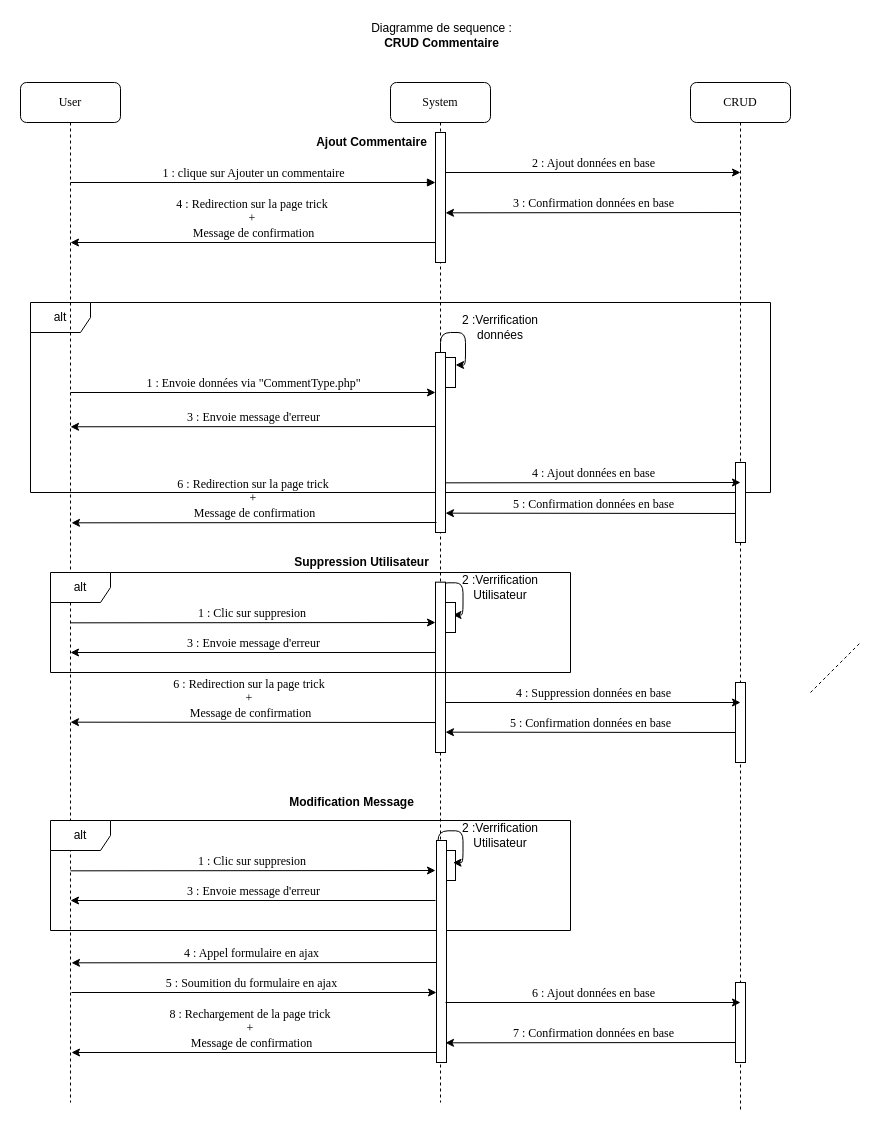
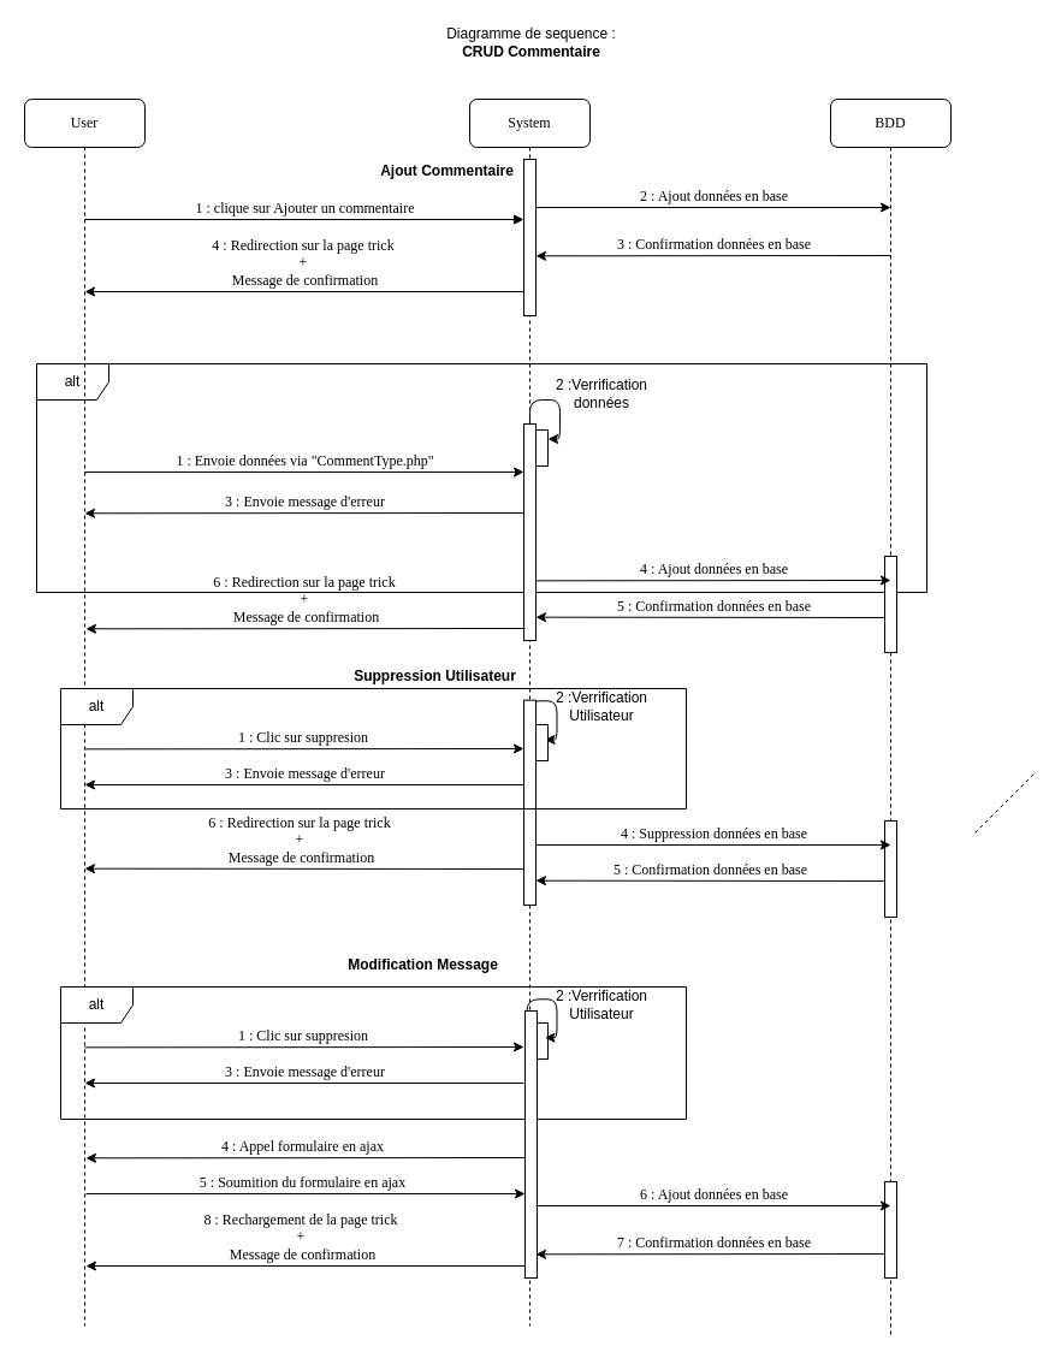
  <mxCell id="0" />
  <mxCell id="1" parent="0" />
  <mxCell id="2" value="7 : Confirmation données en base" style="html=1;verticalAlign=bottom;endArrow=none;labelBackgroundColor=none;fontFamily=Verdana;fontSize=12;edgeStyle=elbowEdgeStyle;elbow=vertical;startArrow=classic;startFill=1;endFill=0;" parent="1" edge="1"><mxGeometry relative="1" as="geometry"><mxPoint x="445" y="1042.33" as="sourcePoint" /><mxPoint x="740" y="1042.33" as="targetPoint" /><mxPoint as="offset" /></mxGeometry></mxCell>
  <mxCell id="3" value="5 : Confirmation données en base" style="html=1;verticalAlign=bottom;endArrow=none;labelBackgroundColor=none;fontFamily=Verdana;fontSize=12;edgeStyle=elbowEdgeStyle;elbow=vertical;startArrow=classic;startFill=1;endFill=0;" parent="1" edge="1"><mxGeometry x="-0.017" relative="1" as="geometry"><mxPoint x="445" y="731.67" as="sourcePoint" /><mxPoint x="740" y="731.67" as="targetPoint" /><mxPoint as="offset" /></mxGeometry></mxCell>
  <mxCell id="4" value="5 : Confirmation données en base" style="html=1;verticalAlign=bottom;endArrow=none;labelBackgroundColor=none;fontFamily=Verdana;fontSize=12;edgeStyle=elbowEdgeStyle;elbow=vertical;startArrow=classic;startFill=1;endFill=0;" parent="1" edge="1"><mxGeometry relative="1" as="geometry"><mxPoint x="445" y="512.66" as="sourcePoint" /><mxPoint x="740" y="512.66" as="targetPoint" /></mxGeometry></mxCell>
  <mxCell id="5" style="edgeStyle=orthogonalEdgeStyle;rounded=1;orthogonalLoop=1;jettySize=auto;html=1;entryX=1.009;entryY=0.249;entryDx=0;entryDy=0;entryPerimeter=0;startArrow=none;startFill=0;endArrow=classic;endFill=1;" parent="1" edge="1"><mxGeometry relative="1" as="geometry"><Array as="points"><mxPoint x="437.5" y="582.33" /><mxPoint x="462.5" y="582.33" /><mxPoint x="462.5" y="614.33" /></Array><mxPoint x="437.5" y="602.33" as="sourcePoint" /><mxPoint x="452.5" y="614.497" as="targetPoint" /></mxGeometry></mxCell>
  <mxCell id="6" value="alt" style="shape=umlFrame;whiteSpace=wrap;html=1;" parent="1" vertex="1"><mxGeometry x="30" y="302" width="740" height="190" as="geometry" /></mxCell>
  <mxCell id="7" value="System" style="shape=umlLifeline;perimeter=lifelinePerimeter;whiteSpace=wrap;html=1;container=1;collapsible=0;recursiveResize=0;outlineConnect=0;rounded=1;shadow=0;comic=0;labelBackgroundColor=none;strokeWidth=1;fontFamily=Verdana;fontSize=12;align=center;" parent="1" vertex="1"><mxGeometry x="390" y="82" width="100" height="1020" as="geometry" /></mxCell>
  <mxCell id="8" value="" style="html=1;points=[];perimeter=orthogonalPerimeter;rounded=0;shadow=0;comic=0;labelBackgroundColor=none;strokeWidth=1;fontFamily=Verdana;fontSize=12;align=center;" parent="7" vertex="1"><mxGeometry x="45" y="50" width="10" height="130" as="geometry" /></mxCell>
  <mxCell id="9" value="" style="html=1;points=[];perimeter=orthogonalPerimeter;rounded=0;shadow=0;comic=0;labelBackgroundColor=none;strokeWidth=1;fontFamily=Verdana;fontSize=12;align=center;" parent="7" vertex="1"><mxGeometry x="45" y="270" width="10" height="180" as="geometry" /></mxCell>
  <mxCell id="10" value="" style="html=1;points=[];perimeter=orthogonalPerimeter;rounded=0;shadow=0;comic=0;labelBackgroundColor=none;strokeWidth=1;fontFamily=Verdana;fontSize=12;align=center;" parent="7" vertex="1"><mxGeometry x="45" y="499.67" width="10" height="170.33" as="geometry" /></mxCell>
- <mxCell id="11" value="CRUD" style="shape=umlLifeline;perimeter=lifelinePerimeter;whiteSpace=wrap;html=1;container=1;collapsible=0;recursiveResize=0;outlineConnect=0;rounded=1;shadow=0;comic=0;labelBackgroundColor=none;strokeWidth=1;fontFamily=Verdana;fontSize=12;align=center;" parent="1" vertex="1"><mxGeometry x="690" y="82" width="100" height="1030" as="geometry" /></mxCell>
+ <mxCell id="11" value="BDD" style="shape=umlLifeline;perimeter=lifelinePerimeter;whiteSpace=wrap;html=1;container=1;collapsible=0;recursiveResize=0;outlineConnect=0;rounded=1;shadow=0;comic=0;labelBackgroundColor=none;strokeWidth=1;fontFamily=Verdana;fontSize=12;align=center;" parent="1" vertex="1"><mxGeometry x="690" y="82" width="100" height="1030" as="geometry" /></mxCell>
  <mxCell id="12" value="" style="html=1;points=[];perimeter=orthogonalPerimeter;rounded=0;shadow=0;comic=0;labelBackgroundColor=none;strokeWidth=1;fontFamily=Verdana;fontSize=12;align=center;" parent="11" vertex="1"><mxGeometry x="45" y="380" width="10" height="80" as="geometry" /></mxCell>
  <mxCell id="13" value="" style="html=1;points=[];perimeter=orthogonalPerimeter;rounded=0;shadow=0;comic=0;labelBackgroundColor=none;strokeWidth=1;fontFamily=Verdana;fontSize=12;align=center;" parent="11" vertex="1"><mxGeometry x="45" y="600" width="10" height="80" as="geometry" /></mxCell>
  <mxCell id="14" value="" style="html=1;points=[];perimeter=orthogonalPerimeter;rounded=0;shadow=0;comic=0;labelBackgroundColor=none;strokeWidth=1;fontFamily=Verdana;fontSize=12;align=center;" parent="11" vertex="1"><mxGeometry x="45" y="900" width="10" height="80" as="geometry" /></mxCell>
  <mxCell id="15" value="User" style="shape=umlLifeline;perimeter=lifelinePerimeter;whiteSpace=wrap;html=1;container=1;collapsible=0;recursiveResize=0;outlineConnect=0;rounded=1;shadow=0;comic=0;labelBackgroundColor=none;strokeWidth=1;fontFamily=Verdana;fontSize=12;align=center;" parent="1" vertex="1"><mxGeometry x="20" y="82" width="100" height="1020" as="geometry" /></mxCell>
  <mxCell id="16" value="1 : clique sur Ajouter un commentaire" style="html=1;verticalAlign=bottom;endArrow=block;labelBackgroundColor=none;fontFamily=Verdana;fontSize=12;edgeStyle=elbowEdgeStyle;elbow=vertical;" parent="1" target="8" edge="1"><mxGeometry relative="1" as="geometry"><mxPoint x="70" y="182" as="sourcePoint" /><mxPoint x="200" y="182" as="targetPoint" /></mxGeometry></mxCell>
  <mxCell id="17" value="4 : Redirection sur la page trick&amp;nbsp;&lt;br&gt;+&amp;nbsp;&lt;br&gt;Message de confirmation" style="html=1;verticalAlign=bottom;endArrow=none;labelBackgroundColor=none;fontFamily=Verdana;fontSize=12;edgeStyle=elbowEdgeStyle;elbow=vertical;startArrow=classic;startFill=1;endFill=0;" parent="1" edge="1"><mxGeometry relative="1" as="geometry"><mxPoint x="70" y="242" as="sourcePoint" /><mxPoint x="435" y="242" as="targetPoint" /></mxGeometry></mxCell>
  <mxCell id="18" value="1 : Envoie données via &quot;CommentType.php&quot;" style="html=1;verticalAlign=bottom;endArrow=classic;labelBackgroundColor=none;fontFamily=Verdana;fontSize=12;edgeStyle=elbowEdgeStyle;elbow=vertical;startArrow=none;startFill=0;endFill=1;" parent="1" edge="1"><mxGeometry relative="1" as="geometry"><mxPoint x="70" y="392" as="sourcePoint" /><mxPoint x="435" y="392" as="targetPoint" /></mxGeometry></mxCell>
  <mxCell id="19" value="" style="html=1;points=[];perimeter=orthogonalPerimeter;rounded=0;shadow=0;comic=0;labelBackgroundColor=none;strokeWidth=1;fontFamily=Verdana;fontSize=12;align=center;strokeColor=#000000;" parent="1" vertex="1"><mxGeometry x="445" y="357" width="10" height="30" as="geometry" /></mxCell>
  <mxCell id="20" style="edgeStyle=orthogonalEdgeStyle;rounded=1;orthogonalLoop=1;jettySize=auto;html=1;entryX=1.009;entryY=0.249;entryDx=0;entryDy=0;entryPerimeter=0;startArrow=none;startFill=0;endArrow=classic;endFill=1;" parent="1" source="9" target="19" edge="1"><mxGeometry relative="1" as="geometry"><Array as="points"><mxPoint x="440" y="332" /><mxPoint x="465" y="332" /><mxPoint x="465" y="364" /></Array></mxGeometry></mxCell>
  <mxCell id="21" value="2 :Verrification données" style="text;html=1;strokeColor=none;fillColor=none;align=center;verticalAlign=middle;whiteSpace=wrap;rounded=0;" parent="1" vertex="1"><mxGeometry x="460" y="312" width="80" height="30" as="geometry" /></mxCell>
  <mxCell id="22" value="3 : Envoie message d'erreur" style="html=1;verticalAlign=bottom;endArrow=none;labelBackgroundColor=none;fontFamily=Verdana;fontSize=12;edgeStyle=elbowEdgeStyle;elbow=vertical;startArrow=classic;startFill=1;endFill=0;" parent="1" edge="1"><mxGeometry relative="1" as="geometry"><mxPoint x="70" y="426.29" as="sourcePoint" /><mxPoint x="435" y="426.29" as="targetPoint" /></mxGeometry></mxCell>
  <mxCell id="23" value="4 : Ajout données en base" style="html=1;verticalAlign=bottom;endArrow=classic;labelBackgroundColor=none;fontFamily=Verdana;fontSize=12;edgeStyle=elbowEdgeStyle;elbow=vertical;startArrow=none;startFill=0;endFill=1;" parent="1" edge="1"><mxGeometry relative="1" as="geometry"><mxPoint x="445" y="482.33" as="sourcePoint" /><mxPoint x="740" y="482.33" as="targetPoint" /></mxGeometry></mxCell>
  <mxCell id="24" value="6 : Redirection sur la page trick&amp;nbsp;&lt;br&gt;+&amp;nbsp;&lt;br&gt;Message de confirmation" style="html=1;verticalAlign=bottom;endArrow=none;labelBackgroundColor=none;fontFamily=Verdana;fontSize=12;edgeStyle=elbowEdgeStyle;elbow=vertical;startArrow=classic;startFill=1;endFill=0;" parent="1" edge="1"><mxGeometry relative="1" as="geometry"><mxPoint x="71" y="522.33" as="sourcePoint" /><mxPoint x="436" y="522.33" as="targetPoint" /></mxGeometry></mxCell>
  <mxCell id="25" value="Diagramme de sequence :&lt;br&gt;&lt;b&gt;CRUD Commentaire&lt;/b&gt;" style="text;html=1;align=center;verticalAlign=middle;resizable=0;points=[];;autosize=1;" parent="1" vertex="1"><mxGeometry x="361" y="20" width="160" height="30" as="geometry" /></mxCell>
  <mxCell id="26" value="2 : Ajout données en base" style="html=1;verticalAlign=bottom;endArrow=classic;labelBackgroundColor=none;fontFamily=Verdana;fontSize=12;edgeStyle=elbowEdgeStyle;elbow=vertical;startArrow=none;startFill=0;endFill=1;" parent="1" edge="1"><mxGeometry relative="1" as="geometry"><mxPoint x="445" y="172" as="sourcePoint" /><mxPoint x="740" y="172" as="targetPoint" /><mxPoint as="offset" /></mxGeometry></mxCell>
  <mxCell id="27" value="Ajout Commentaire" style="text;html=1;align=center;verticalAlign=middle;resizable=0;points=[];;autosize=1;fontStyle=1" parent="1" vertex="1"><mxGeometry x="306" y="132" width="130" height="20" as="geometry" /></mxCell>
  <mxCell id="28" value="&lt;b&gt;Suppression Utilisateur&lt;/b&gt;" style="text;html=1;align=center;verticalAlign=middle;resizable=0;points=[];;autosize=1;" parent="1" vertex="1"><mxGeometry x="276" y="552" width="170" height="20" as="geometry" /></mxCell>
  <mxCell id="29" value="1 : Clic sur suppresion&amp;nbsp;" style="html=1;verticalAlign=bottom;endArrow=classic;labelBackgroundColor=none;fontFamily=Verdana;fontSize=12;edgeStyle=elbowEdgeStyle;elbow=vertical;startArrow=none;startFill=0;endFill=1;" parent="1" edge="1"><mxGeometry relative="1" as="geometry"><mxPoint x="70" y="622.33" as="sourcePoint" /><mxPoint x="435" y="622.33" as="targetPoint" /></mxGeometry></mxCell>
  <mxCell id="30" value="alt" style="shape=umlFrame;whiteSpace=wrap;html=1;" parent="1" vertex="1"><mxGeometry x="50" y="572" width="520" height="100" as="geometry" /></mxCell>
  <mxCell id="31" value="" style="html=1;points=[];perimeter=orthogonalPerimeter;rounded=0;shadow=0;comic=0;labelBackgroundColor=none;strokeWidth=1;fontFamily=Verdana;fontSize=12;align=center;strokeColor=#000000;" parent="1" vertex="1"><mxGeometry x="445" y="602" width="10" height="30" as="geometry" /></mxCell>
  <mxCell id="32" value="2 :Verrification Utilisateur" style="text;html=1;strokeColor=none;fillColor=none;align=center;verticalAlign=middle;whiteSpace=wrap;rounded=0;" parent="1" vertex="1"><mxGeometry x="460" y="572" width="80" height="30" as="geometry" /></mxCell>
  <mxCell id="33" value="3 : Envoie message d'erreur" style="html=1;verticalAlign=bottom;endArrow=none;labelBackgroundColor=none;fontFamily=Verdana;fontSize=12;edgeStyle=elbowEdgeStyle;elbow=vertical;startArrow=classic;startFill=1;endFill=0;" parent="1" edge="1"><mxGeometry relative="1" as="geometry"><mxPoint x="70" y="652" as="sourcePoint" /><mxPoint x="435" y="652" as="targetPoint" /></mxGeometry></mxCell>
  <mxCell id="34" value="4 : Suppression données en base" style="html=1;verticalAlign=bottom;endArrow=classic;labelBackgroundColor=none;fontFamily=Verdana;fontSize=12;edgeStyle=elbowEdgeStyle;elbow=vertical;startArrow=none;startFill=0;endFill=1;" parent="1" edge="1"><mxGeometry relative="1" as="geometry"><mxPoint x="445" y="702" as="sourcePoint" /><mxPoint x="740" y="702" as="targetPoint" /></mxGeometry></mxCell>
  <mxCell id="35" value="6 : Redirection sur la page trick&amp;nbsp;&lt;br&gt;+&amp;nbsp;&lt;br&gt;Message de confirmation" style="html=1;verticalAlign=bottom;endArrow=none;labelBackgroundColor=none;fontFamily=Verdana;fontSize=12;edgeStyle=elbowEdgeStyle;elbow=vertical;startArrow=classic;startFill=1;endFill=0;" parent="1" edge="1"><mxGeometry x="-0.014" relative="1" as="geometry"><mxPoint x="70" y="721.67" as="sourcePoint" /><mxPoint x="435" y="721.67" as="targetPoint" /><mxPoint as="offset" /></mxGeometry></mxCell>
  <mxCell id="36" value="3 : Confirmation données en base" style="html=1;verticalAlign=bottom;endArrow=none;labelBackgroundColor=none;fontFamily=Verdana;fontSize=12;edgeStyle=elbowEdgeStyle;elbow=vertical;startArrow=classic;startFill=1;endFill=0;" parent="1" edge="1"><mxGeometry relative="1" as="geometry"><mxPoint x="445" y="212.33" as="sourcePoint" /><mxPoint x="740" y="212.33" as="targetPoint" /><mxPoint as="offset" /></mxGeometry></mxCell>
  <mxCell id="37" value="1 : Clic sur suppresion&amp;nbsp;" style="html=1;verticalAlign=bottom;endArrow=classic;labelBackgroundColor=none;fontFamily=Verdana;fontSize=12;edgeStyle=elbowEdgeStyle;elbow=vertical;startArrow=none;startFill=0;endFill=1;" parent="1" edge="1"><mxGeometry relative="1" as="geometry"><mxPoint x="70" y="870.33" as="sourcePoint" /><mxPoint x="435" y="870.33" as="targetPoint" /></mxGeometry></mxCell>
  <mxCell id="38" value="alt" style="shape=umlFrame;whiteSpace=wrap;html=1;" parent="1" vertex="1"><mxGeometry x="50" y="820" width="520" height="110" as="geometry" /></mxCell>
  <mxCell id="39" value="" style="html=1;points=[];perimeter=orthogonalPerimeter;rounded=0;shadow=0;comic=0;labelBackgroundColor=none;strokeWidth=1;fontFamily=Verdana;fontSize=12;align=center;strokeColor=#000000;" parent="1" vertex="1"><mxGeometry x="445" y="850" width="10" height="30" as="geometry" /></mxCell>
  <mxCell id="40" value="2 :Verrification Utilisateur" style="text;html=1;strokeColor=none;fillColor=none;align=center;verticalAlign=middle;whiteSpace=wrap;rounded=0;" parent="1" vertex="1"><mxGeometry x="460" y="820" width="80" height="30" as="geometry" /></mxCell>
  <mxCell id="41" style="edgeStyle=orthogonalEdgeStyle;rounded=1;orthogonalLoop=1;jettySize=auto;html=1;entryX=1.009;entryY=0.249;entryDx=0;entryDy=0;entryPerimeter=0;startArrow=none;startFill=0;endArrow=classic;endFill=1;" parent="1" edge="1"><mxGeometry relative="1" as="geometry"><Array as="points"><mxPoint x="437.5" y="830.33" /><mxPoint x="462.5" y="830.33" /><mxPoint x="462.5" y="862.33" /></Array><mxPoint x="437.5" y="850.5" as="sourcePoint" /><mxPoint x="452.5" y="862.167" as="targetPoint" /></mxGeometry></mxCell>
  <mxCell id="42" value="3 : Envoie message d'erreur" style="html=1;verticalAlign=bottom;endArrow=none;labelBackgroundColor=none;fontFamily=Verdana;fontSize=12;edgeStyle=elbowEdgeStyle;elbow=vertical;startArrow=classic;startFill=1;endFill=0;" parent="1" edge="1"><mxGeometry relative="1" as="geometry"><mxPoint x="70" y="900" as="sourcePoint" /><mxPoint x="435" y="900" as="targetPoint" /></mxGeometry></mxCell>
  <mxCell id="43" value="" style="html=1;points=[];perimeter=orthogonalPerimeter;rounded=0;shadow=0;comic=0;labelBackgroundColor=none;strokeWidth=1;fontFamily=Verdana;fontSize=12;align=center;" parent="1" vertex="1"><mxGeometry x="436" y="840" width="10" height="222" as="geometry" /></mxCell>
  <mxCell id="44" value="&lt;b&gt;Modification Message&lt;/b&gt;" style="text;html=1;align=center;verticalAlign=middle;resizable=0;points=[];;autosize=1;" parent="1" vertex="1"><mxGeometry x="266" y="792" width="170" height="20" as="geometry" /></mxCell>
  <mxCell id="45" value="4 : Appel formulaire en ajax" style="html=1;verticalAlign=bottom;endArrow=none;labelBackgroundColor=none;fontFamily=Verdana;fontSize=12;edgeStyle=elbowEdgeStyle;elbow=vertical;startArrow=classic;startFill=1;endFill=0;" parent="1" edge="1"><mxGeometry x="-0.014" relative="1" as="geometry"><mxPoint x="71" y="962.33" as="sourcePoint" /><mxPoint x="436" y="962.33" as="targetPoint" /><mxPoint as="offset" /></mxGeometry></mxCell>
  <mxCell id="46" value="5 : Soumition du formulaire en ajax" style="html=1;verticalAlign=bottom;endArrow=classic;labelBackgroundColor=none;fontFamily=Verdana;fontSize=12;edgeStyle=elbowEdgeStyle;elbow=vertical;startArrow=none;startFill=0;endFill=1;" parent="1" edge="1"><mxGeometry x="-0.014" relative="1" as="geometry"><mxPoint x="71" y="992" as="sourcePoint" /><mxPoint x="436" y="992" as="targetPoint" /><mxPoint as="offset" /></mxGeometry></mxCell>
  <mxCell id="47" value="6 : Ajout données en base" style="html=1;verticalAlign=bottom;endArrow=classic;labelBackgroundColor=none;fontFamily=Verdana;fontSize=12;edgeStyle=elbowEdgeStyle;elbow=vertical;startArrow=none;startFill=0;endFill=1;" parent="1" edge="1"><mxGeometry relative="1" as="geometry"><mxPoint x="445" y="1002" as="sourcePoint" /><mxPoint x="740" y="1002" as="targetPoint" /><mxPoint as="offset" /></mxGeometry></mxCell>
  <mxCell id="48" value="8 : Rechargement de la page trick&amp;nbsp;&lt;br&gt;+&amp;nbsp;&lt;br&gt;Message de confirmation" style="html=1;verticalAlign=bottom;endArrow=none;labelBackgroundColor=none;fontFamily=Verdana;fontSize=12;edgeStyle=elbowEdgeStyle;elbow=vertical;startArrow=classic;startFill=1;endFill=0;" parent="1" edge="1"><mxGeometry x="-0.014" relative="1" as="geometry"><mxPoint x="71" y="1052" as="sourcePoint" /><mxPoint x="436" y="1052" as="targetPoint" /><mxPoint as="offset" /></mxGeometry></mxCell>
  <mxCell id="49" value="" style="endArrow=none;dashed=1;html=1;" edge="1" parent="1"><mxGeometry width="50" height="50" relative="1" as="geometry"><mxPoint x="810" y="692" as="sourcePoint" /><mxPoint x="860" y="642" as="targetPoint" /></mxGeometry></mxCell>
